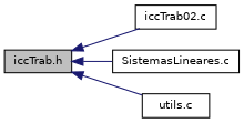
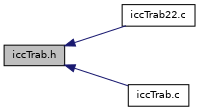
  digraph {
    rankdir=LR
    node [color=black fillcolor=white fontname=Helvetica fontsize=10 shape=record style=filled]
    edge [color=midnightblue dir=back fontname=Helvetica fontsize=10 labelfontname=Helvetica labelfontsize=10 style=solid]
    n1 [fillcolor=grey75 fontcolor=black height=0.2 label="iccTrab.h" width=0.4]
-   n2 [height=0.2 label="iccTrab02.c" width=0.4]
-   n3 [height=0.2 label="SistemasLineares.c" width=0.4]
-   n4 [height=0.2 label="utils.c" width=0.4]
+   n2 [height=0.2 label="iccTrab22.c" width=0.4]
+   n4 [height=0.2 label="iccTrab.c" width=0.4]
    n1 -> n2
-   n1 -> n3
    n1 -> n4
  }
